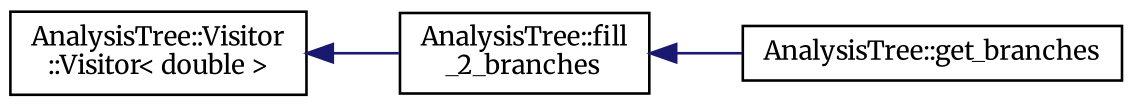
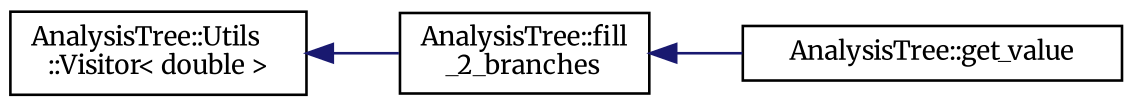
  digraph {
    fontname=Merriweather
    rankdir=LR
    node [color=black fillcolor=white fontname=Merriweather fontsize=10 shape=record style=filled]
    edge [color=midnightblue dir=back fontname=Merriweather fontsize=10 labelfontname=Helvetica labelfontsize=10 style=solid]
-   n1 [height=0.2 label="AnalysisTree::Visitor\l::Visitor\< double \>" width=0.4]
+   n1 [height=0.2 label="AnalysisTree::Utils\l::Visitor\< double \>" width=0.4]
    n2 [height=0.2 label="AnalysisTree::fill\l_2_branches" width=0.4]
-   n3 [height=0.2 label="AnalysisTree::get_branches" width=0.4]
+   n3 [height=0.2 label="AnalysisTree::get_value" width=0.4]
    n1 -> n2
    n2 -> n3
  }
